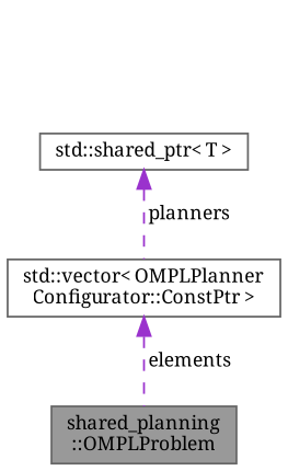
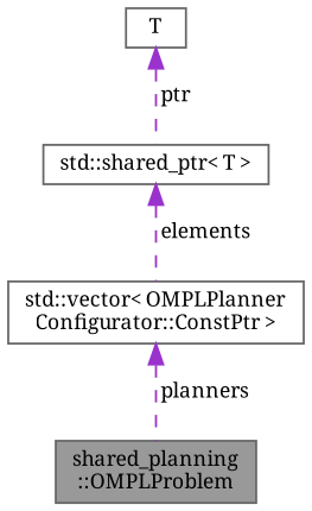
  digraph {
    fontname="Noto Serif"
    node [color=gray40 fillcolor=white fontname="Noto Serif" fontsize=10 shape=box style=filled]
    edge [color=darkorchid3 dir=back fontname="Noto Serif" fontsize=10 labelfontname=Helvetica labelfontsize=10 style=dashed]
    n1 [fillcolor=grey60 fontcolor=black height=0.2 label="shared_planning\l::OMPLProblem" width=0.4]
    n2 [height=0.2 label="std::vector\< OMPLPlanner\lConfigurator::ConstPtr \>" width=0.4]
    n3 [height=0.2 label="std::shared_ptr\< T \>" width=0.4]
-   n2 -> n1 [label=" elements"]
-   n3 -> n2 [label=" planners"]
+   n4 [height=0.2 label=T width=0.4]
+   n2 -> n1 [label=" planners"]
+   n3 -> n2 [label=" elements"]
+   n4 -> n3 [label=" ptr"]
  }
